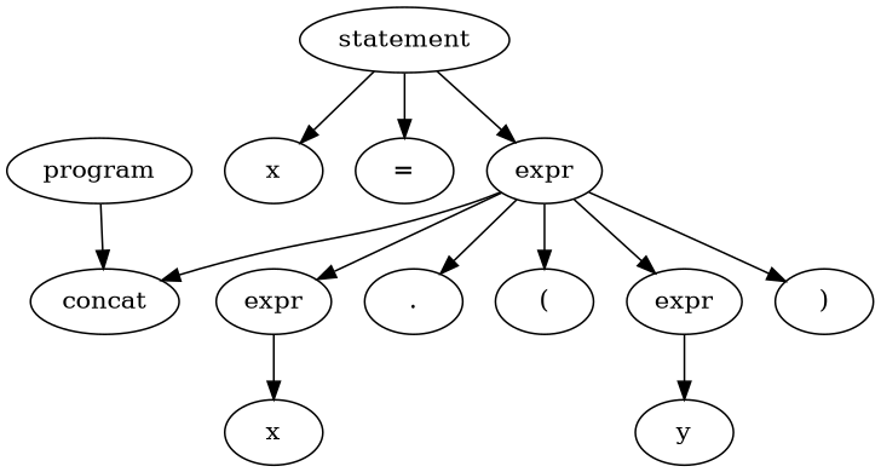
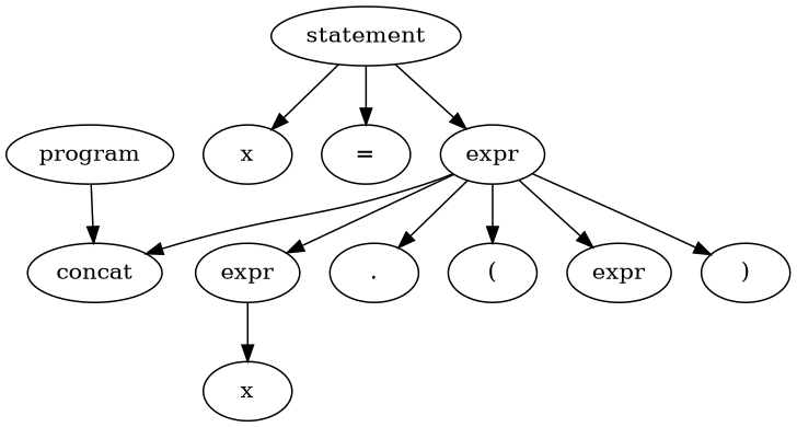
  strict digraph {
    n1 [label=program]
    n2 [label=concat]
    n3 [label=statement]
    n4 [label=x]
    n5 [label="="]
    n6 [label=expr]
    n7 [label=expr]
    n8 [label="."]
    n9 [label="("]
    n10 [label=expr]
    n11 [label=")"]
    n12 [label=x]
-   n13 [label=y]
    n1 -> n2
    n3 -> n4
    n3 -> n5
    n3 -> n6
    n6 -> n2
    n6 -> n7
    n6 -> n8
    n6 -> n9
    n6 -> n10
    n6 -> n11
    n7 -> n12
-   n10 -> n13
  }
